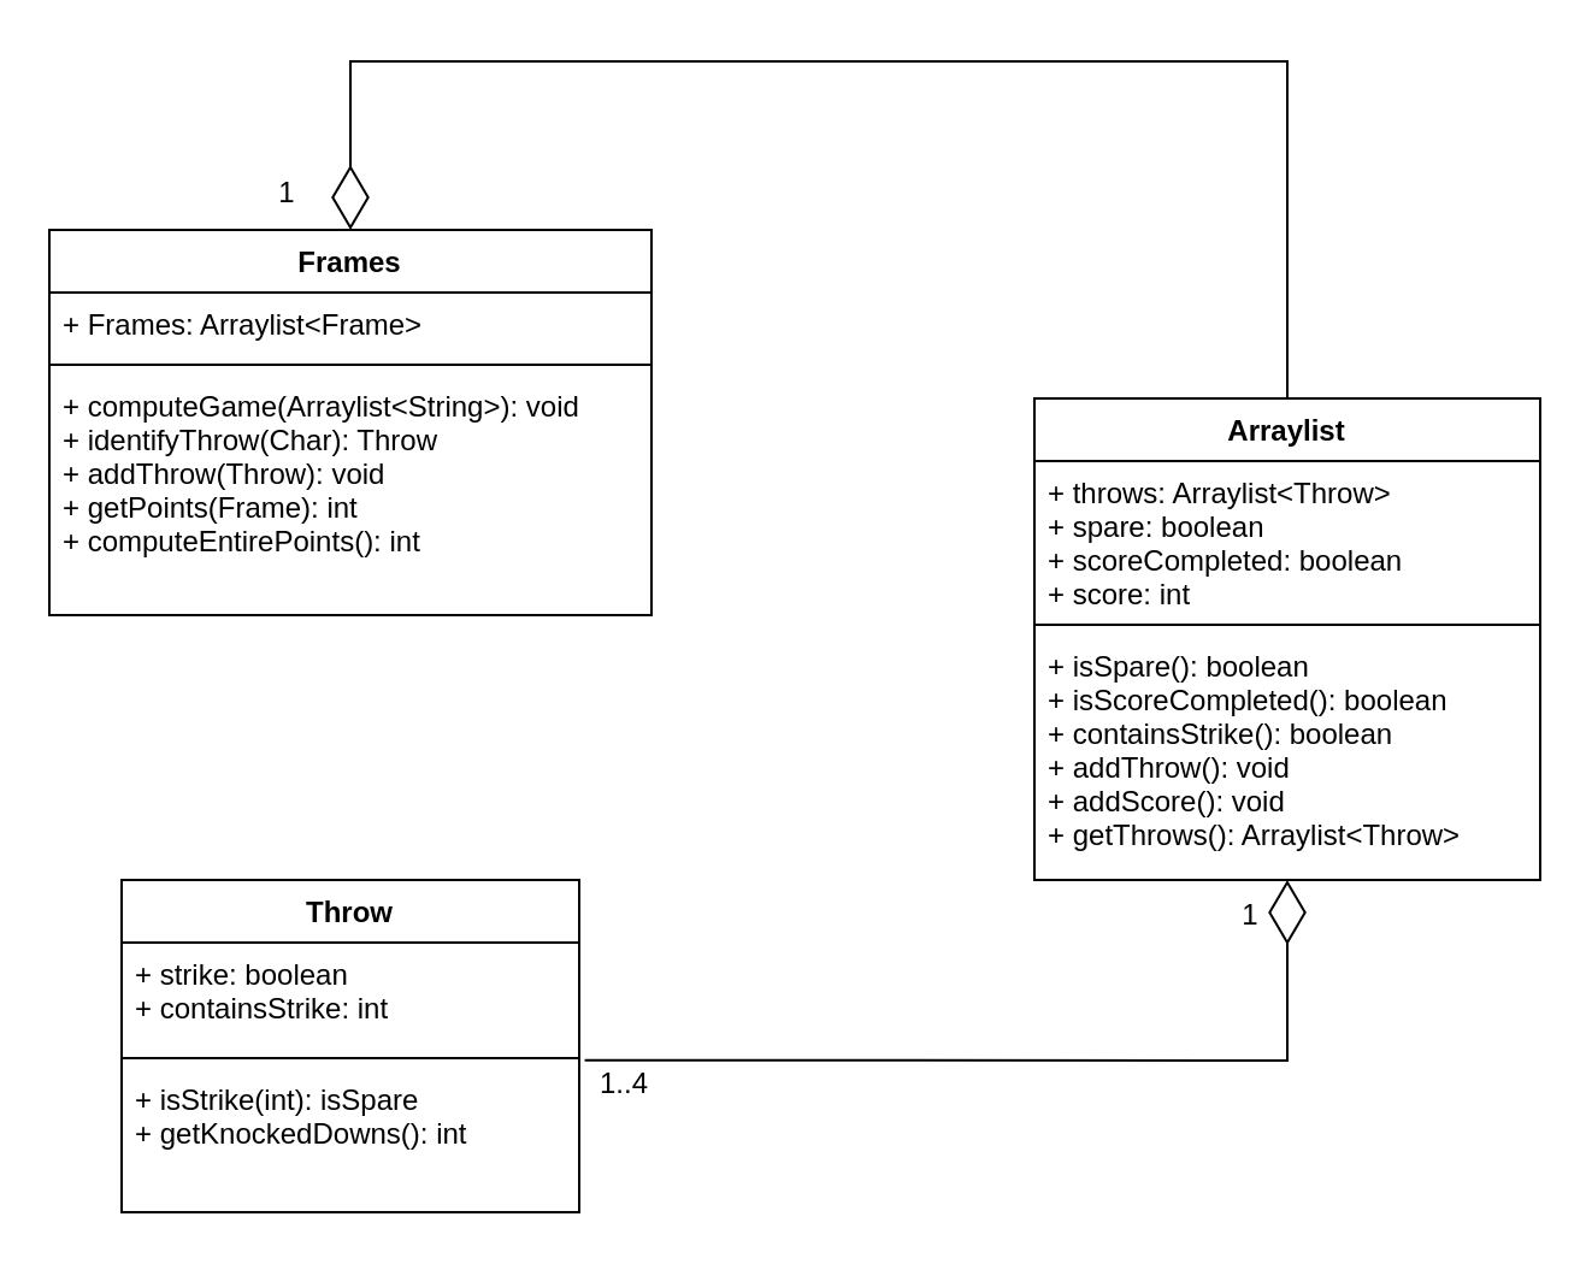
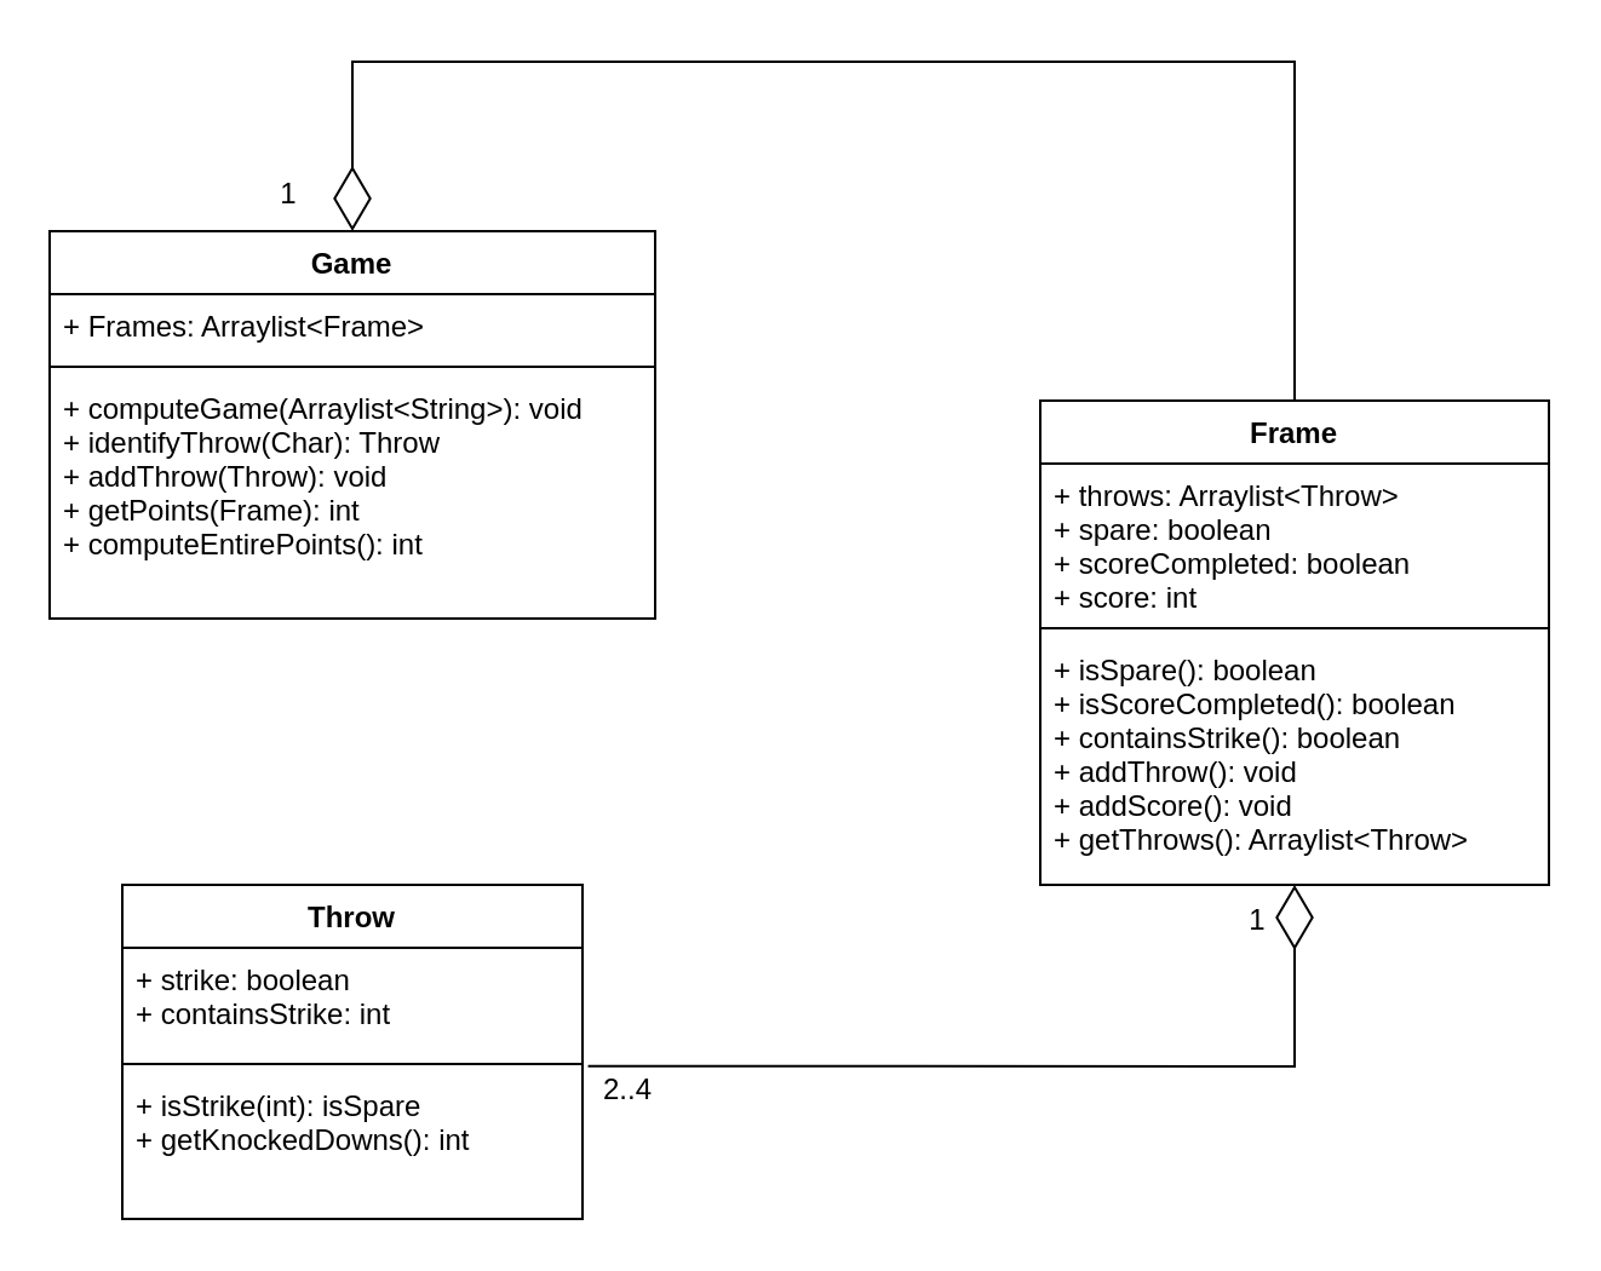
  <mxCell id="0" />
  <mxCell id="1" parent="0" />
- <mxCell id="2" value="Frames" style="swimlane;fontStyle=1;align=center;verticalAlign=top;childLayout=stackLayout;horizontal=1;startSize=26;horizontalStack=0;resizeParent=1;resizeParentMax=0;resizeLast=0;collapsible=1;marginBottom=0;" parent="1" vertex="1"><mxGeometry x="20" y="90" width="250" height="160" as="geometry" /></mxCell>
+ <mxCell id="2" value="Game" style="swimlane;fontStyle=1;align=center;verticalAlign=top;childLayout=stackLayout;horizontal=1;startSize=26;horizontalStack=0;resizeParent=1;resizeParentMax=0;resizeLast=0;collapsible=1;marginBottom=0;" parent="1" vertex="1"><mxGeometry x="20" y="90" width="250" height="160" as="geometry" /></mxCell>
  <mxCell id="3" value="+ Frames: Arraylist&lt;Frame&gt;" style="text;strokeColor=none;fillColor=none;align=left;verticalAlign=top;spacingLeft=4;spacingRight=4;overflow=hidden;rotatable=0;points=[[0,0.5],[1,0.5]];portConstraint=eastwest;" parent="2" vertex="1"><mxGeometry y="26" width="250" height="26" as="geometry" /></mxCell>
  <mxCell id="4" value="" style="line;strokeWidth=1;fillColor=none;align=left;verticalAlign=middle;spacingTop=-1;spacingLeft=3;spacingRight=3;rotatable=0;labelPosition=right;points=[];portConstraint=eastwest;" parent="2" vertex="1"><mxGeometry y="52" width="250" height="8" as="geometry" /></mxCell>
  <mxCell id="5" value="+ computeGame(Arraylist&lt;String&gt;): void&#10;+ identifyThrow(Char): Throw&#10;+ addThrow(Throw): void&#10;+ getPoints(Frame): int&#10;+ computeEntirePoints(): int&#10;" style="text;strokeColor=none;fillColor=none;align=left;verticalAlign=top;spacingLeft=4;spacingRight=4;overflow=hidden;rotatable=0;points=[[0,0.5],[1,0.5]];portConstraint=eastwest;" parent="2" vertex="1"><mxGeometry y="60" width="250" height="100" as="geometry" /></mxCell>
- <mxCell id="6" value="Arraylist" style="swimlane;fontStyle=1;align=center;verticalAlign=top;childLayout=stackLayout;horizontal=1;startSize=26;horizontalStack=0;resizeParent=1;resizeParentMax=0;resizeLast=0;collapsible=1;marginBottom=0;" parent="1" vertex="1"><mxGeometry x="429" y="160" width="210" height="200" as="geometry" /></mxCell>
+ <mxCell id="6" value="Frame" style="swimlane;fontStyle=1;align=center;verticalAlign=top;childLayout=stackLayout;horizontal=1;startSize=26;horizontalStack=0;resizeParent=1;resizeParentMax=0;resizeLast=0;collapsible=1;marginBottom=0;" parent="1" vertex="1"><mxGeometry x="429" y="160" width="210" height="200" as="geometry" /></mxCell>
  <mxCell id="7" value="+ throws: Arraylist&lt;Throw&gt;&#10;+ spare: boolean&#10;+ scoreCompleted: boolean&#10;+ score: int&#10;" style="text;strokeColor=none;fillColor=none;align=left;verticalAlign=top;spacingLeft=4;spacingRight=4;overflow=hidden;rotatable=0;points=[[0,0.5],[1,0.5]];portConstraint=eastwest;" parent="6" vertex="1"><mxGeometry y="26" width="210" height="64" as="geometry" /></mxCell>
  <mxCell id="8" value="" style="line;strokeWidth=1;fillColor=none;align=left;verticalAlign=middle;spacingTop=-1;spacingLeft=3;spacingRight=3;rotatable=0;labelPosition=right;points=[];portConstraint=eastwest;" parent="6" vertex="1"><mxGeometry y="90" width="210" height="8" as="geometry" /></mxCell>
  <mxCell id="9" value="+ isSpare(): boolean&#10;+ isScoreCompleted(): boolean&#10;+ containsStrike(): boolean&#10;+ addThrow(): void&#10;+ addScore(): void&#10;+ getThrows(): Arraylist&lt;Throw&gt;&#10;&#10;&#10;" style="text;strokeColor=none;fillColor=none;align=left;verticalAlign=top;spacingLeft=4;spacingRight=4;overflow=hidden;rotatable=0;points=[[0,0.5],[1,0.5]];portConstraint=eastwest;" parent="6" vertex="1"><mxGeometry y="98" width="210" height="102" as="geometry" /></mxCell>
  <mxCell id="10" value="Throw" style="swimlane;fontStyle=1;align=center;verticalAlign=top;childLayout=stackLayout;horizontal=1;startSize=26;horizontalStack=0;resizeParent=1;resizeParentMax=0;resizeLast=0;collapsible=1;marginBottom=0;" parent="1" vertex="1"><mxGeometry x="50" y="360" width="190" height="138" as="geometry" /></mxCell>
  <mxCell id="11" value="+ strike: boolean&#10;+ containsStrike: int&#10;" style="text;strokeColor=none;fillColor=none;align=left;verticalAlign=top;spacingLeft=4;spacingRight=4;overflow=hidden;rotatable=0;points=[[0,0.5],[1,0.5]];portConstraint=eastwest;" parent="10" vertex="1"><mxGeometry y="26" width="190" height="44" as="geometry" /></mxCell>
  <mxCell id="12" value="" style="line;strokeWidth=1;fillColor=none;align=left;verticalAlign=middle;spacingTop=-1;spacingLeft=3;spacingRight=3;rotatable=0;labelPosition=right;points=[];portConstraint=eastwest;" parent="10" vertex="1"><mxGeometry y="70" width="190" height="8" as="geometry" /></mxCell>
  <mxCell id="13" value="+ isStrike(int): isSpare&#10;+ getKnockedDowns(): int&#10;" style="text;strokeColor=none;fillColor=none;align=left;verticalAlign=top;spacingLeft=4;spacingRight=4;overflow=hidden;rotatable=0;points=[[0,0.5],[1,0.5]];portConstraint=eastwest;" parent="10" vertex="1"><mxGeometry y="78" width="190" height="60" as="geometry" /></mxCell>
  <mxCell id="14" value="" style="endArrow=diamondThin;endFill=0;endSize=24;html=1;rounded=0;exitX=1.012;exitY=0.605;exitDx=0;exitDy=0;entryX=0.5;entryY=1;entryDx=0;entryDy=0;entryPerimeter=0;exitPerimeter=0;" edge="1" parent="1" source="12" target="9"><mxGeometry width="160" relative="1" as="geometry"><mxPoint x="249" y="280" as="sourcePoint" /><mxPoint x="409" y="280" as="targetPoint" /><Array as="points"><mxPoint x="534" y="435" /></Array></mxGeometry></mxCell>
- <mxCell id="15" value="1..4" style="text;html=1;strokeColor=none;fillColor=none;align=center;verticalAlign=middle;whiteSpace=wrap;rounded=0;" vertex="1" parent="1"><mxGeometry x="229" y="430" width="60" height="30" as="geometry" /></mxCell>
+ <mxCell id="15" value="2..4" style="text;html=1;strokeColor=none;fillColor=none;align=center;verticalAlign=middle;whiteSpace=wrap;rounded=0;" vertex="1" parent="1"><mxGeometry x="229" y="430" width="60" height="30" as="geometry" /></mxCell>
  <mxCell id="16" value="1" style="text;html=1;strokeColor=none;fillColor=none;align=center;verticalAlign=middle;whiteSpace=wrap;rounded=0;" vertex="1" parent="1"><mxGeometry x="489" y="360" width="60" height="30" as="geometry" /></mxCell>
  <mxCell id="17" value="" style="endArrow=diamondThin;endFill=0;endSize=24;html=1;rounded=0;exitX=0.5;exitY=0;exitDx=0;exitDy=0;entryX=0.5;entryY=0;entryDx=0;entryDy=0;" edge="1" parent="1" source="6" target="2"><mxGeometry width="160" relative="1" as="geometry"><mxPoint x="249" y="280" as="sourcePoint" /><mxPoint x="409" y="280" as="targetPoint" /><Array as="points"><mxPoint x="534" y="20" /><mxPoint x="145" y="20" /></Array></mxGeometry></mxCell>
  <mxCell id="18" value="1" style="text;html=1;strokeColor=none;fillColor=none;align=center;verticalAlign=middle;whiteSpace=wrap;rounded=0;" vertex="1" parent="1"><mxGeometry x="89" y="60" width="60" height="30" as="geometry" /></mxCell>
